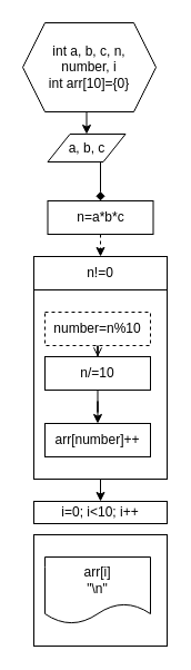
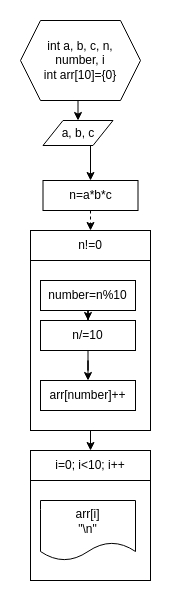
  <mxCell id="0" />
  <mxCell id="1" parent="0" />
  <mxCell id="2" style="edgeStyle=orthogonalEdgeStyle;rounded=0;orthogonalLoop=1;jettySize=auto;html=1;exitX=0.5;exitY=1;exitDx=0;exitDy=0;entryX=0.5;entryY=0;entryDx=0;entryDy=0;" edge="1" parent="1" source="3" target="15"><mxGeometry relative="1" as="geometry" /></mxCell>
  <mxCell id="3" value="" style="rounded=0;whiteSpace=wrap;html=1;" vertex="1" parent="1"><mxGeometry x="30" y="260" width="120" height="170" as="geometry" /></mxCell>
  <mxCell id="4" style="edgeStyle=orthogonalEdgeStyle;rounded=0;orthogonalLoop=1;jettySize=auto;html=1;exitX=0.5;exitY=1;exitDx=0;exitDy=0;entryX=0.5;entryY=0;entryDx=0;entryDy=0;" parent="1" source="5" target="7" edge="1"><mxGeometry relative="1" as="geometry" /></mxCell>
  <mxCell id="5" value="int a, b, c, n,&lt;br&gt;number, i&lt;br&gt;int arr[10]={0}" style="shape=hexagon;perimeter=hexagonPerimeter2;whiteSpace=wrap;html=1;fixedSize=1;" parent="1" vertex="1"><mxGeometry x="20" y="20" width="120" height="80" as="geometry" /></mxCell>
- <mxCell id="6" style="edgeStyle=orthogonalEdgeStyle;rounded=0;orthogonalLoop=1;jettySize=auto;html=1;exitX=0.5;exitY=1;exitDx=0;exitDy=0;entryX=0.5;entryY=0;entryDx=0;entryDy=0;endArrow=diamond;" parent="1" source="7" target="9" edge="1"><mxGeometry relative="1" as="geometry" /></mxCell>
+ <mxCell id="6" style="edgeStyle=orthogonalEdgeStyle;rounded=0;orthogonalLoop=1;jettySize=auto;html=1;exitX=0.5;exitY=1;exitDx=0;exitDy=0;entryX=0.5;entryY=0;entryDx=0;entryDy=0;" parent="1" source="7" target="9" edge="1"><mxGeometry relative="1" as="geometry" /></mxCell>
  <mxCell id="7" value="a, b, c" style="shape=parallelogram;perimeter=parallelogramPerimeter;whiteSpace=wrap;html=1;fixedSize=1;" parent="1" vertex="1"><mxGeometry x="42.5" y="120" width="70" height="25" as="geometry" /></mxCell>
  <mxCell id="8" style="edgeStyle=orthogonalEdgeStyle;rounded=0;orthogonalLoop=1;jettySize=auto;html=1;exitX=0.5;exitY=1;exitDx=0;exitDy=0;entryX=0.5;entryY=0;entryDx=0;entryDy=0;dashed=1;" edge="1" parent="1" source="9" target="18"><mxGeometry relative="1" as="geometry" /></mxCell>
  <mxCell id="9" value="n=a*b*c" style="rounded=0;whiteSpace=wrap;html=1;" parent="1" vertex="1"><mxGeometry x="42.5" y="180" width="95" height="30" as="geometry" /></mxCell>
- <mxCell id="10" style="edgeStyle=orthogonalEdgeStyle;rounded=0;orthogonalLoop=1;jettySize=auto;html=1;exitX=0.5;exitY=1;exitDx=0;exitDy=0;endArrow=open;" edge="1" parent="1" source="11" target="13"><mxGeometry relative="1" as="geometry" /></mxCell>
- <mxCell id="11" value="number=n%10" style="rounded=0;whiteSpace=wrap;html=1;dashed=1;" parent="1" vertex="1"><mxGeometry x="40" y="280" width="95" height="30" as="geometry" /></mxCell>
+ <mxCell id="10" style="edgeStyle=orthogonalEdgeStyle;rounded=0;orthogonalLoop=1;jettySize=auto;html=1;exitX=0.5;exitY=1;exitDx=0;exitDy=0;" edge="1" parent="1" source="11" target="13"><mxGeometry relative="1" as="geometry" /></mxCell>
+ <mxCell id="11" value="number=n%10" style="rounded=0;whiteSpace=wrap;html=1;" parent="1" vertex="1"><mxGeometry x="40" y="280" width="95" height="30" as="geometry" /></mxCell>
  <mxCell id="12" style="edgeStyle=orthogonalEdgeStyle;rounded=0;orthogonalLoop=1;jettySize=auto;html=1;exitX=0.5;exitY=1;exitDx=0;exitDy=0;" edge="1" parent="1" source="13" target="14"><mxGeometry relative="1" as="geometry" /></mxCell>
  <mxCell id="13" value="n/=10" style="rounded=0;whiteSpace=wrap;html=1;" parent="1" vertex="1"><mxGeometry x="40" y="320" width="95" height="30" as="geometry" /></mxCell>
  <mxCell id="14" value="arr[number]++" style="rounded=0;whiteSpace=wrap;html=1;" parent="1" vertex="1"><mxGeometry x="40" y="380" width="95" height="30" as="geometry" /></mxCell>
- <mxCell id="15" value="i=0; i&amp;lt;10; i++" style="rounded=0;whiteSpace=wrap;html=1;" parent="1" vertex="1"><mxGeometry x="30" y="450" width="120" height="20" as="geometry" /></mxCell>
+ <mxCell id="15" value="i=0; i&amp;lt;10; i++" style="rounded=0;whiteSpace=wrap;html=1;" parent="1" vertex="1"><mxGeometry x="30" y="450" width="120" height="30" as="geometry" /></mxCell>
  <mxCell id="16" value="" style="rounded=0;whiteSpace=wrap;html=1;" parent="1" vertex="1"><mxGeometry x="30" y="480" width="120" height="100" as="geometry" /></mxCell>
  <mxCell id="17" value="arr[i]&lt;br&gt;&quot;\n&quot;" style="shape=document;whiteSpace=wrap;html=1;boundedLbl=1;" parent="1" vertex="1"><mxGeometry x="40" y="500" width="95" height="60" as="geometry" /></mxCell>
  <mxCell id="18" value="n!=0" style="rounded=0;whiteSpace=wrap;html=1;" vertex="1" parent="1"><mxGeometry x="30" y="230" width="120" height="30" as="geometry" /></mxCell>
